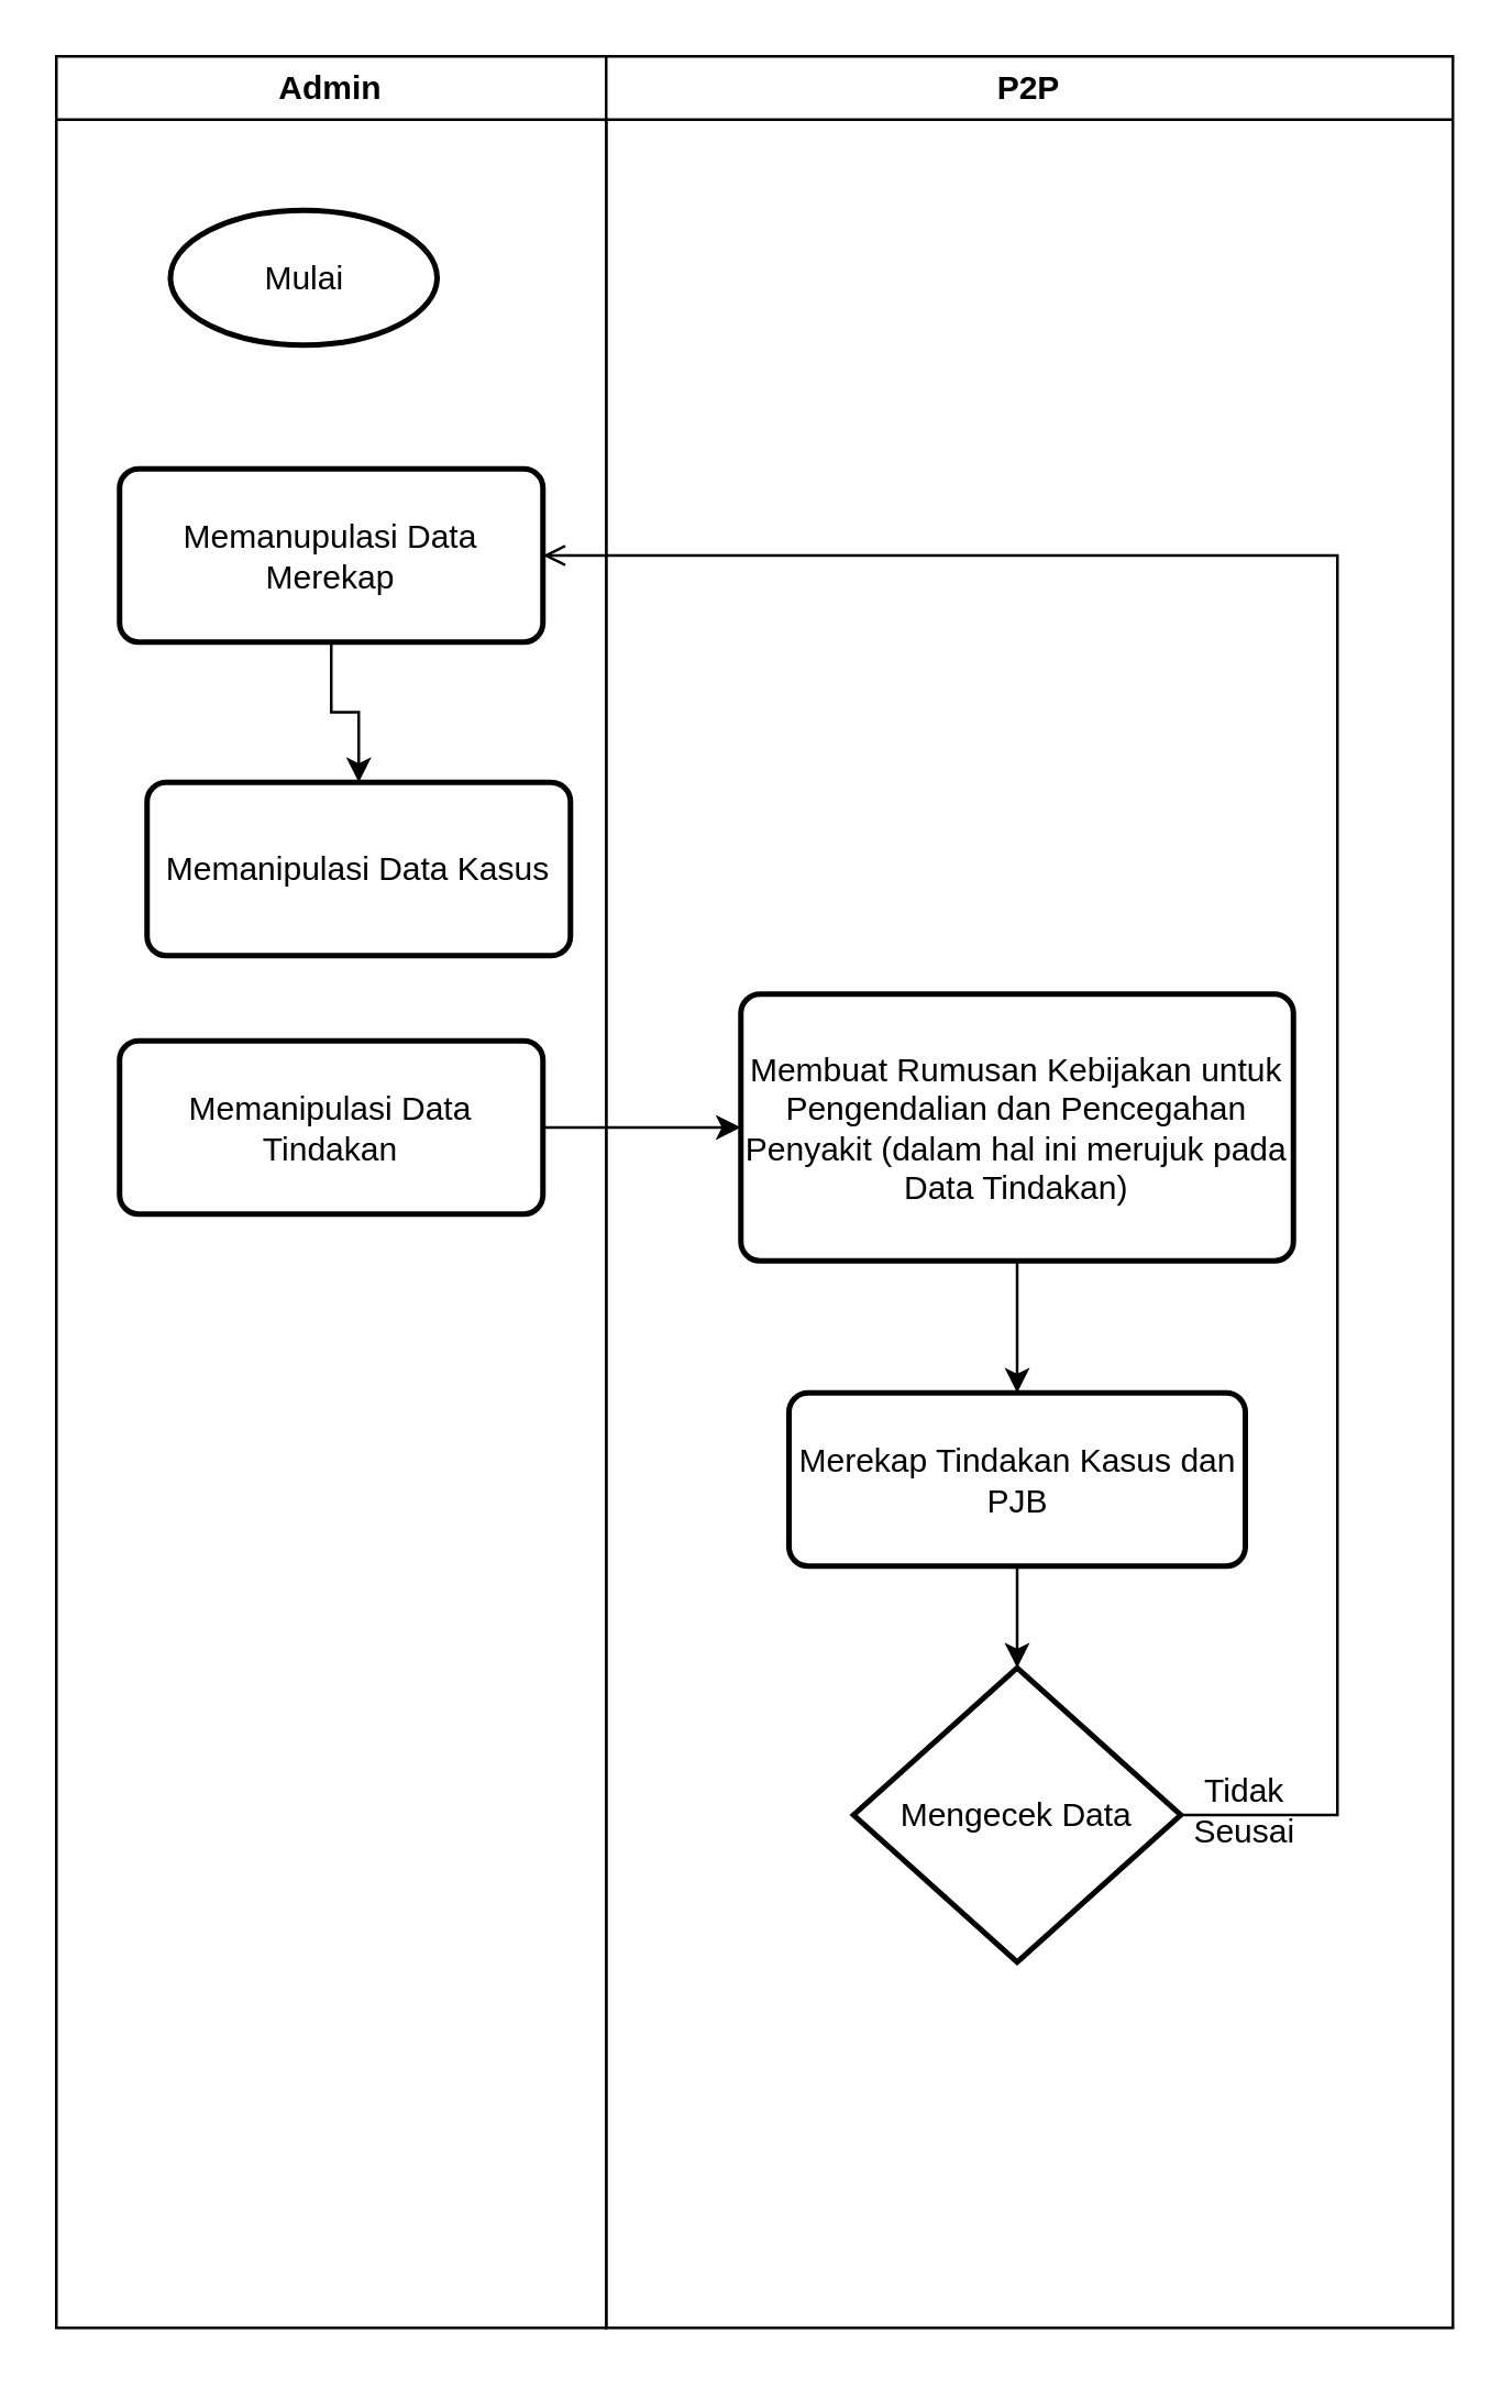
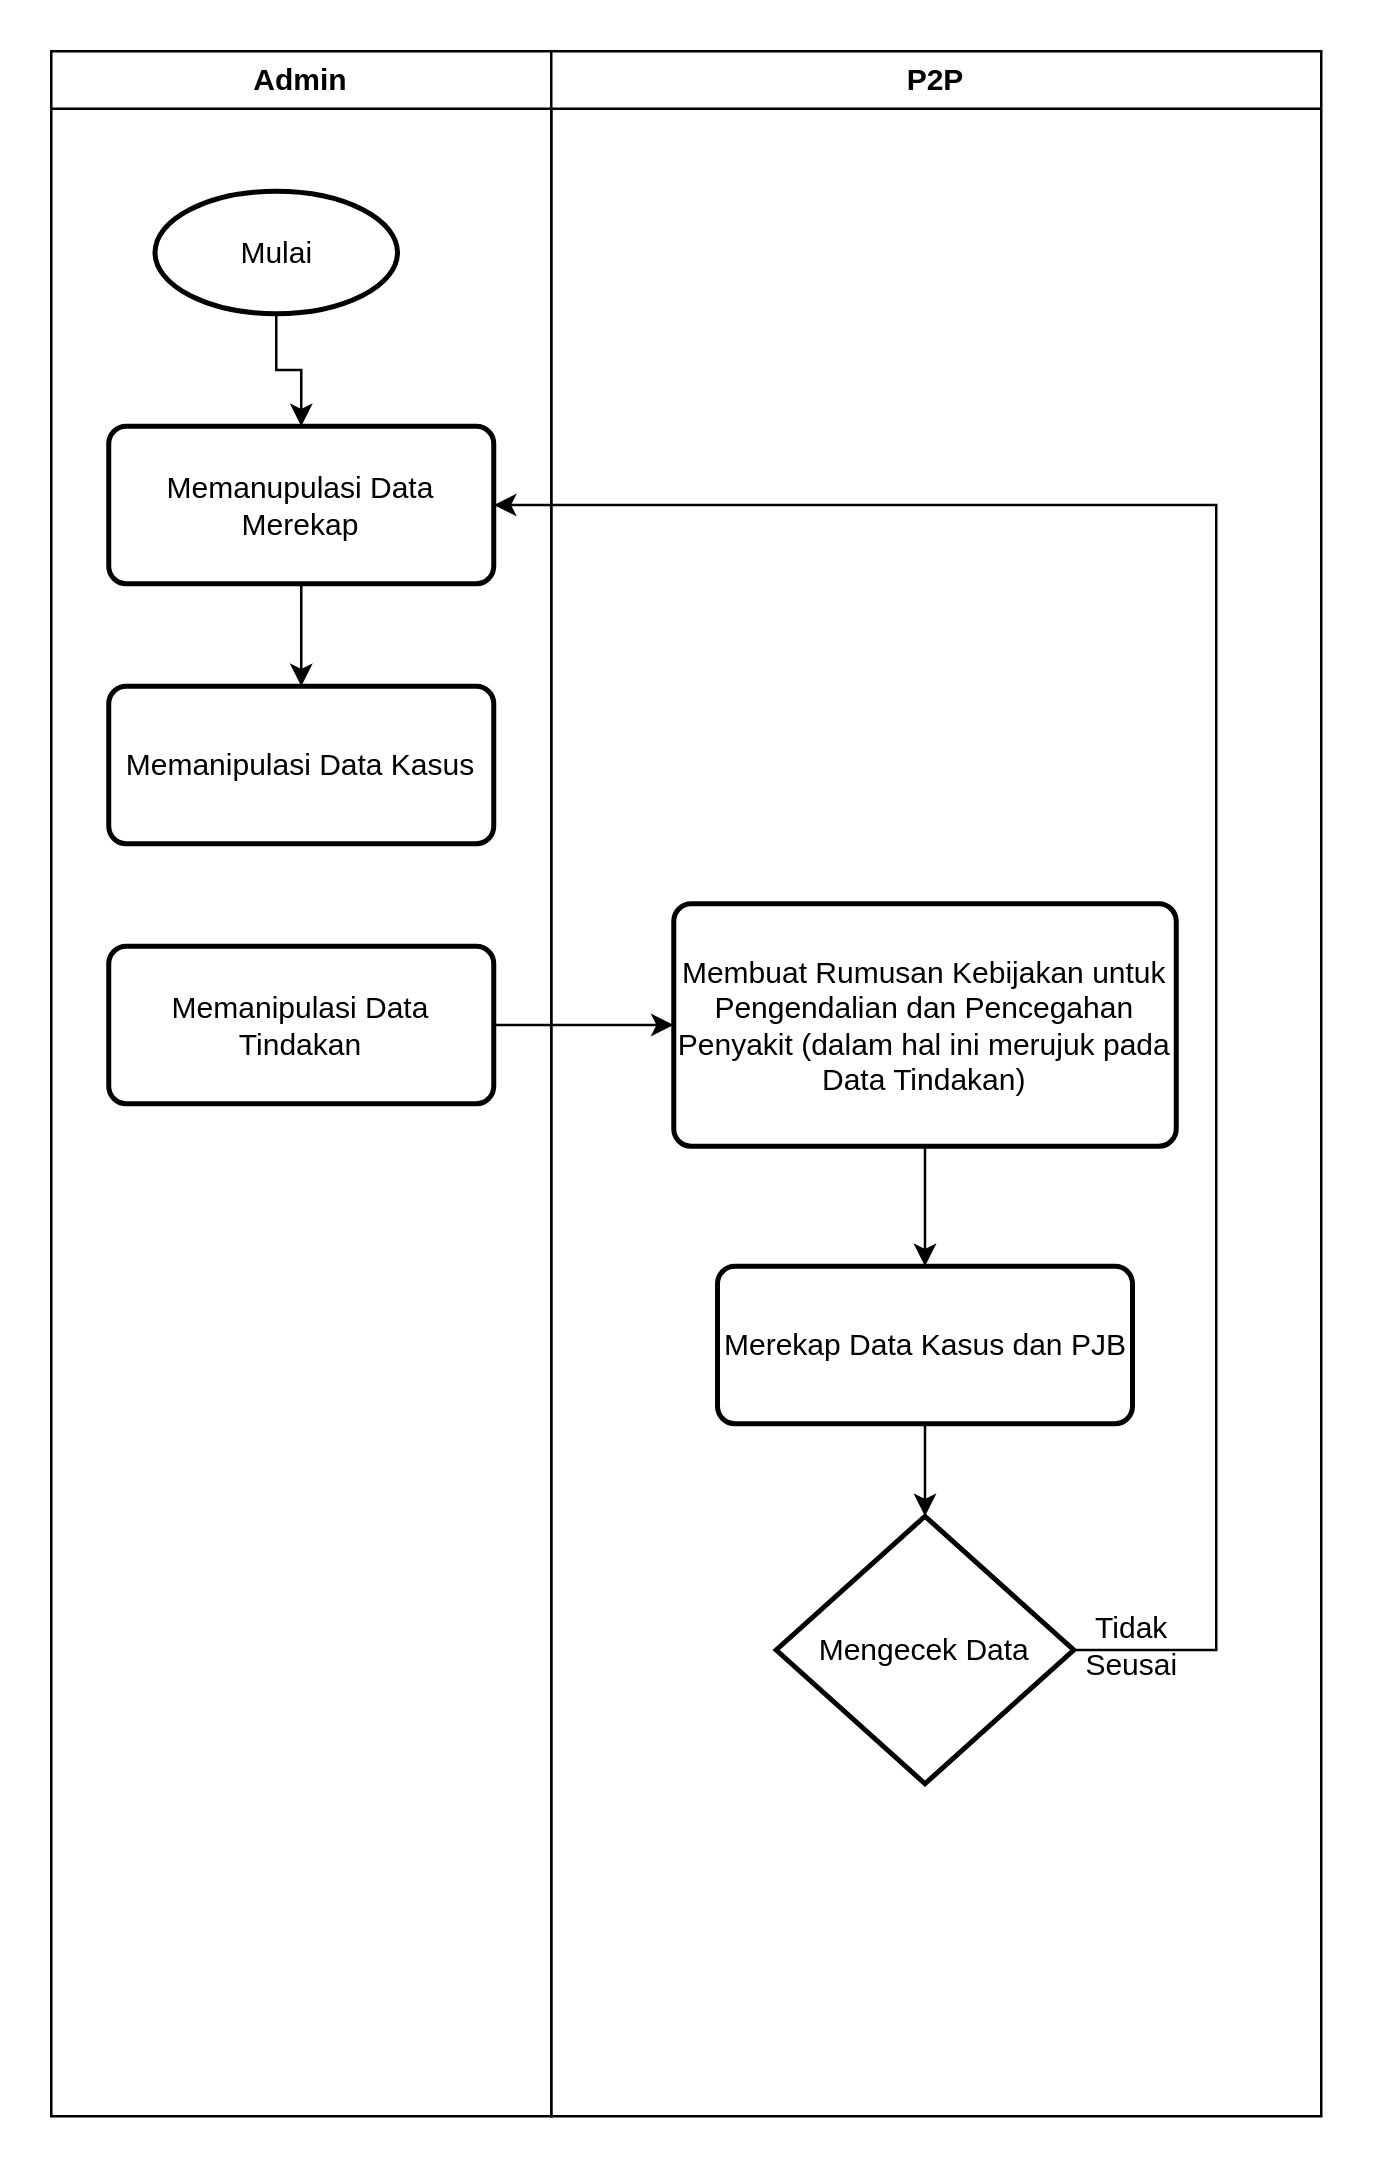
  <mxCell id="0" />
  <mxCell id="1" parent="0" />
  <mxCell id="2" value="Admin" style="swimlane;whiteSpace=wrap;html=1;" vertex="1" parent="1"><mxGeometry x="20" width="200" height="826" as="geometry" y="20" /></mxCell>
+ <mxCell id="3" style="edgeStyle=orthogonalEdgeStyle;rounded=0;orthogonalLoop=1;jettySize=auto;html=1;exitX=0.5;exitY=1;exitDx=0;exitDy=0;exitPerimeter=0;entryX=0.5;entryY=0;entryDx=0;entryDy=0;" edge="1" parent="2" source="4" target="6"><mxGeometry relative="1" as="geometry" /></mxCell>
  <mxCell id="4" value="Mulai" style="strokeWidth=2;html=1;shape=mxgraph.flowchart.start_1;whiteSpace=wrap;" vertex="1" parent="2"><mxGeometry x="41.5" y="56" width="97" height="49" as="geometry" /></mxCell>
  <mxCell id="5" style="edgeStyle=orthogonalEdgeStyle;rounded=0;orthogonalLoop=1;jettySize=auto;html=1;exitX=0.5;exitY=1;exitDx=0;exitDy=0;entryX=0.5;entryY=0;entryDx=0;entryDy=0;" edge="1" parent="2" source="6" target="7"><mxGeometry relative="1" as="geometry" /></mxCell>
  <mxCell id="6" value="Memanupulasi Data &lt;br&gt;Merekap" style="rounded=1;whiteSpace=wrap;html=1;absoluteArcSize=1;arcSize=14;strokeWidth=2;" vertex="1" parent="2"><mxGeometry x="23" y="150" width="154" height="63" as="geometry" /></mxCell>
- <mxCell id="7" value="Memanipulasi Data Kasus" style="rounded=1;whiteSpace=wrap;html=1;absoluteArcSize=1;arcSize=14;strokeWidth=2;" vertex="1" parent="2"><mxGeometry x="33" y="264" width="154" height="63" as="geometry" /></mxCell>
+ <mxCell id="7" value="Memanipulasi Data Kasus" style="rounded=1;whiteSpace=wrap;html=1;absoluteArcSize=1;arcSize=14;strokeWidth=2;" vertex="1" parent="2"><mxGeometry x="23" y="254" width="154" height="63" as="geometry" /></mxCell>
  <mxCell id="8" value="Memanipulasi Data Tindakan" style="rounded=1;whiteSpace=wrap;html=1;absoluteArcSize=1;arcSize=14;strokeWidth=2;" vertex="1" parent="2"><mxGeometry x="23" y="358" width="154" height="63" as="geometry" /></mxCell>
  <mxCell id="9" value="P2P" style="swimlane;whiteSpace=wrap;html=1;" vertex="1" parent="1"><mxGeometry x="220" width="308" height="826" as="geometry" y="20" /></mxCell>
  <mxCell id="10" style="edgeStyle=orthogonalEdgeStyle;rounded=0;orthogonalLoop=1;jettySize=auto;html=1;exitX=0.5;exitY=1;exitDx=0;exitDy=0;" edge="1" parent="9" source="11" target="13"><mxGeometry relative="1" as="geometry" /></mxCell>
  <mxCell id="11" value="Membuat Rumusan Kebijakan untuk Pengendalian dan Pencegahan Penyakit (dalam hal ini merujuk pada Data Tindakan)" style="rounded=1;whiteSpace=wrap;html=1;absoluteArcSize=1;arcSize=14;strokeWidth=2;" vertex="1" parent="9"><mxGeometry x="49" y="341" width="201" height="97" as="geometry" /></mxCell>
  <mxCell id="12" style="edgeStyle=orthogonalEdgeStyle;rounded=0;orthogonalLoop=1;jettySize=auto;html=1;exitX=0.5;exitY=1;exitDx=0;exitDy=0;entryX=0.5;entryY=0;entryDx=0;entryDy=0;entryPerimeter=0;" edge="1" parent="9" source="13" target="14"><mxGeometry relative="1" as="geometry" /></mxCell>
- <mxCell id="13" value="Merekap Tindakan Kasus dan PJB" style="rounded=1;whiteSpace=wrap;html=1;absoluteArcSize=1;arcSize=14;strokeWidth=2;" vertex="1" parent="9"><mxGeometry x="66.5" y="486" width="166" height="63" as="geometry" /></mxCell>
+ <mxCell id="13" value="Merekap Data Kasus dan PJB" style="rounded=1;whiteSpace=wrap;html=1;absoluteArcSize=1;arcSize=14;strokeWidth=2;" vertex="1" parent="9"><mxGeometry x="66.5" y="486" width="166" height="63" as="geometry" /></mxCell>
  <mxCell id="14" value="Mengecek Data" style="strokeWidth=2;html=1;shape=mxgraph.flowchart.decision;whiteSpace=wrap;" vertex="1" parent="9"><mxGeometry x="90" y="586" width="119" height="107" as="geometry" /></mxCell>
  <mxCell id="15" value="Tidak Seusai" style="text;html=1;strokeColor=none;fillColor=none;align=center;verticalAlign=middle;whiteSpace=wrap;rounded=0;" vertex="1" parent="9"><mxGeometry x="215" y="631" width="35" height="14" as="geometry" /></mxCell>
  <mxCell id="16" style="edgeStyle=orthogonalEdgeStyle;rounded=0;orthogonalLoop=1;jettySize=auto;html=1;exitX=1;exitY=0.5;exitDx=0;exitDy=0;entryX=0;entryY=0.5;entryDx=0;entryDy=0;" edge="1" parent="1" source="8" target="11"><mxGeometry relative="1" as="geometry" /></mxCell>
- <mxCell id="17" style="edgeStyle=orthogonalEdgeStyle;rounded=0;orthogonalLoop=1;jettySize=auto;html=1;exitX=1;exitY=0.5;exitDx=0;exitDy=0;exitPerimeter=0;entryX=1;entryY=0.5;entryDx=0;entryDy=0;endArrow=open;" edge="1" parent="1" source="14" target="6"><mxGeometry relative="1" as="geometry"><mxPoint x="500" y="176.556" as="targetPoint" /><Array as="points"><mxPoint x="486" y="660" /><mxPoint x="486" y="202" /></Array></mxGeometry></mxCell>
+ <mxCell id="17" style="edgeStyle=orthogonalEdgeStyle;rounded=0;orthogonalLoop=1;jettySize=auto;html=1;exitX=1;exitY=0.5;exitDx=0;exitDy=0;exitPerimeter=0;entryX=1;entryY=0.5;entryDx=0;entryDy=0;" edge="1" parent="1" source="14" target="6"><mxGeometry relative="1" as="geometry"><mxPoint x="500" y="176.556" as="targetPoint" /><Array as="points"><mxPoint x="486" y="660" /><mxPoint x="486" y="202" /></Array></mxGeometry></mxCell>
